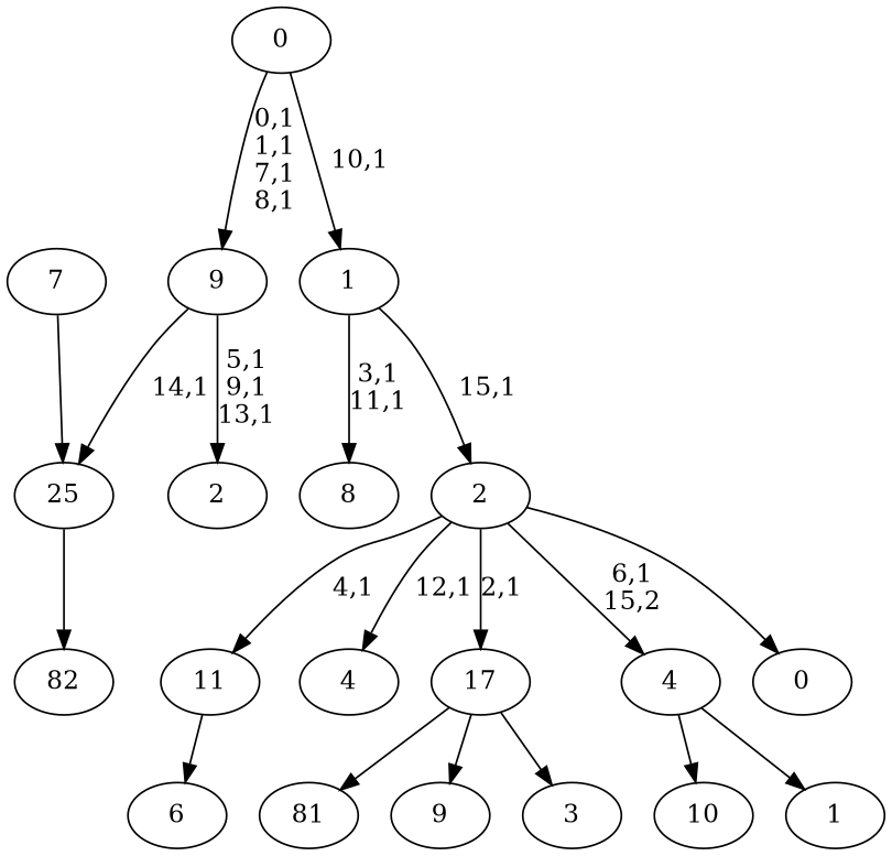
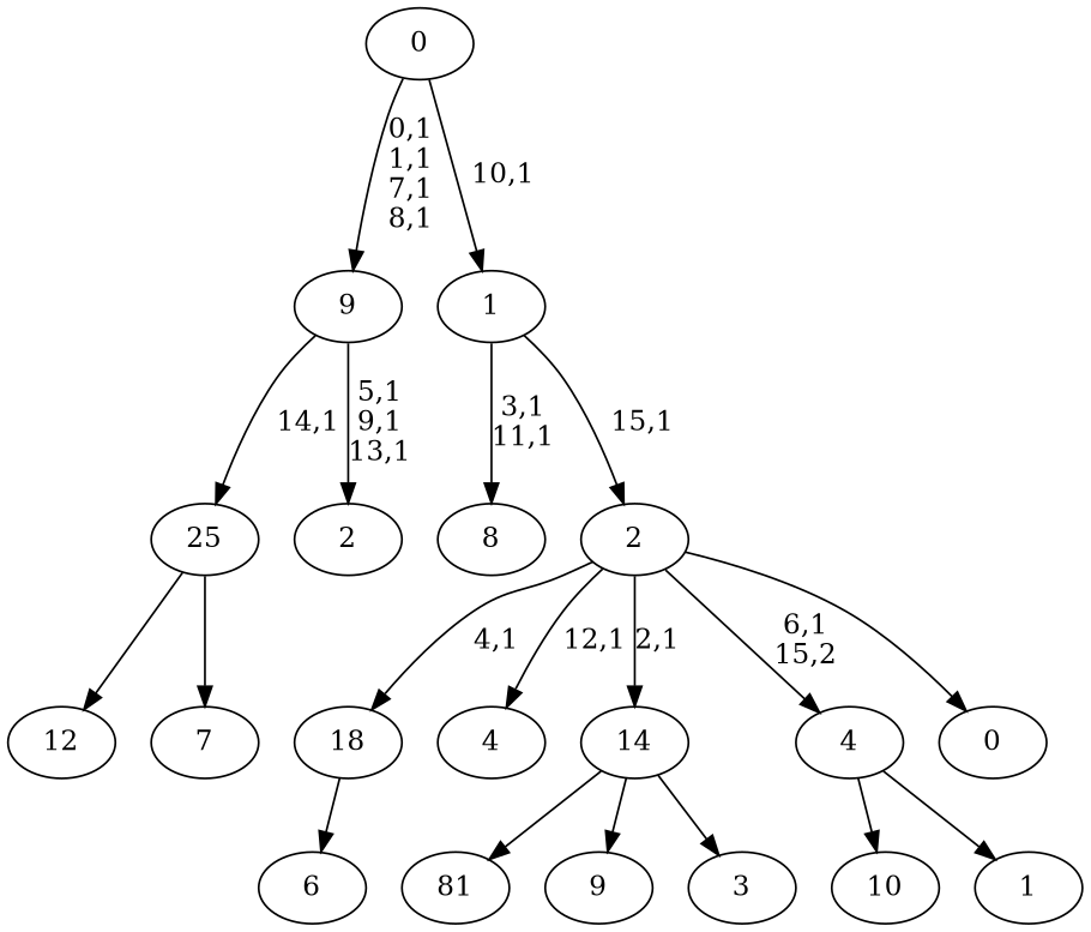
  digraph {
-   n1 [label=82]
+   n1 [label=12]
    n2 [label=81]
    n3 [label=10]
    n4 [label=9]
    n5 [label=8]
    n6 [label=7]
    n7 [label=25]
    n8 [label=6]
-   18 [label=11]
+   18
    n10 [label=4]
    n11 [label=3]
-   14 [label=17]
+   14
    n13 [label=2]
    9
    n15 [label=1]
    4
    n17 [label=0]
    2
    1
    0
    n7 -> n1
-   n6 -> n7
+   n7 -> n6
    18 -> n8
    14 -> n2
    14 -> n4
    14 -> n11
    9 -> n7 [label="14,1"]
    9 -> n13 [label="5,1\n9,1\n13,1"]
    4 -> n3
    4 -> n15
    2 -> 18 [label="4,1"]
    2 -> n10 [label="12,1"]
    2 -> 14 [label="2,1"]
    2 -> 4 [label="6,1\n15,2"]
    2 -> n17
    1 -> n5 [label="3,1\n11,1"]
    1 -> 2 [label="15,1"]
    0 -> 9 [label="0,1\n1,1\n7,1\n8,1"]
    0 -> 1 [label="10,1"]
  }
